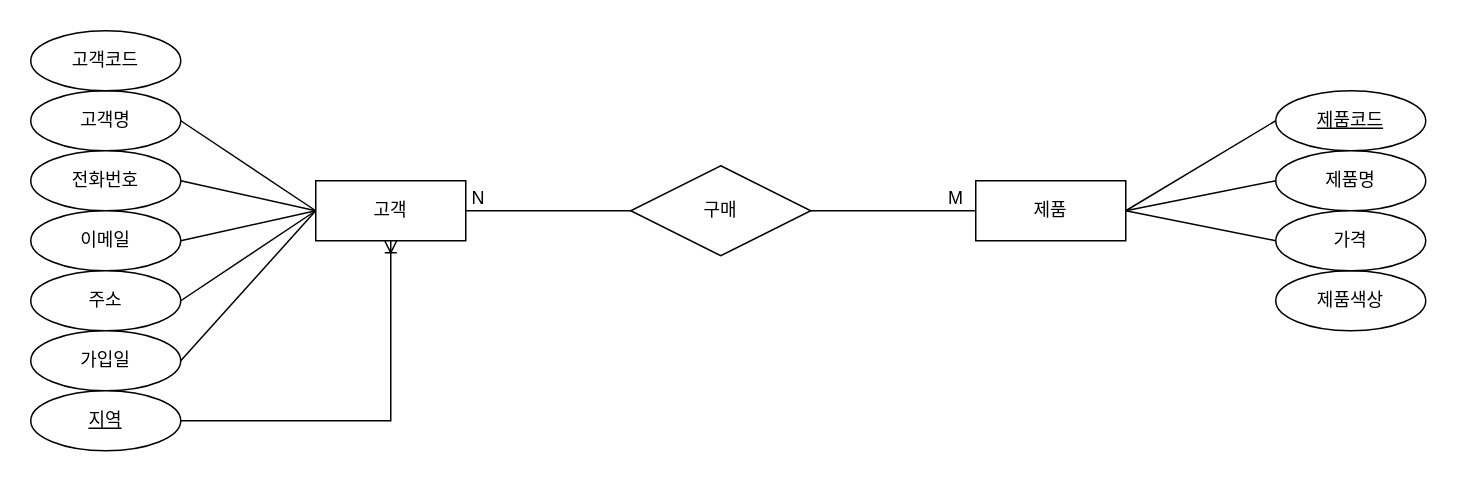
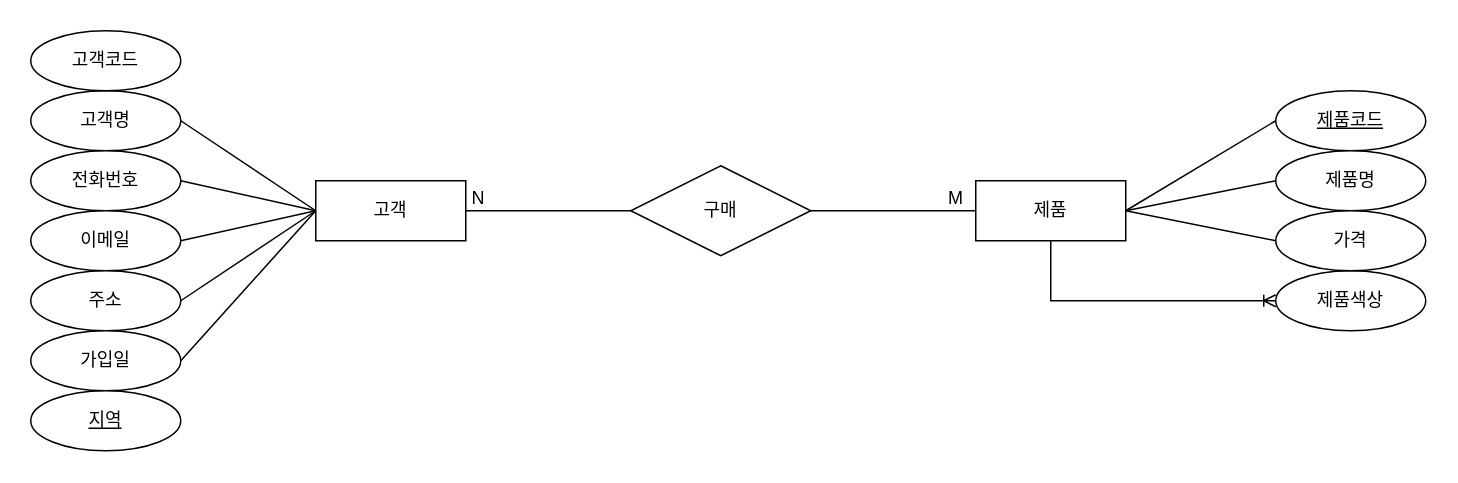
  <mxCell id="0" />
  <mxCell id="1" parent="0" />
  <mxCell id="2" value="고객명" style="ellipse;whiteSpace=wrap;html=1;align=center;" vertex="1" parent="1"><mxGeometry x="20" y="60" width="100" height="40" as="geometry" /></mxCell>
  <mxCell id="3" value="고객" style="whiteSpace=wrap;html=1;align=center;" vertex="1" parent="1"><mxGeometry x="210" y="120" width="100" height="40" as="geometry" /></mxCell>
  <mxCell id="4" value="전화번호" style="ellipse;whiteSpace=wrap;html=1;align=center;" vertex="1" parent="1"><mxGeometry x="20" y="100" width="100" height="40" as="geometry" /></mxCell>
  <mxCell id="5" value="이메일" style="ellipse;whiteSpace=wrap;html=1;align=center;" vertex="1" parent="1"><mxGeometry x="20" y="140" width="100" height="40" as="geometry" /></mxCell>
  <mxCell id="6" value="주소" style="ellipse;whiteSpace=wrap;html=1;align=center;" vertex="1" parent="1"><mxGeometry x="20" y="180" width="100" height="40" as="geometry" /></mxCell>
  <mxCell id="7" value="가입일" style="ellipse;whiteSpace=wrap;html=1;align=center;" vertex="1" parent="1"><mxGeometry x="20" y="220" width="100" height="40" as="geometry" /></mxCell>
  <mxCell id="8" value="" style="endArrow=none;html=1;rounded=0;exitX=1;exitY=0.5;exitDx=0;exitDy=0;entryX=0;entryY=0.5;entryDx=0;entryDy=0;" edge="1" parent="1" source="2" target="3"><mxGeometry relative="1" as="geometry"><mxPoint x="250" y="270" as="sourcePoint" /><mxPoint x="410" y="270" as="targetPoint" /></mxGeometry></mxCell>
  <mxCell id="9" value="" style="endArrow=none;html=1;rounded=0;exitX=1;exitY=0.5;exitDx=0;exitDy=0;entryX=0;entryY=0.5;entryDx=0;entryDy=0;" edge="1" parent="1" source="4" target="3"><mxGeometry relative="1" as="geometry"><mxPoint x="260" y="280" as="sourcePoint" /><mxPoint x="420" y="280" as="targetPoint" /></mxGeometry></mxCell>
  <mxCell id="10" value="" style="endArrow=none;html=1;rounded=0;exitX=1;exitY=0.5;exitDx=0;exitDy=0;entryX=0;entryY=0.5;entryDx=0;entryDy=0;" edge="1" parent="1" source="5" target="3"><mxGeometry relative="1" as="geometry"><mxPoint x="270" y="290" as="sourcePoint" /><mxPoint x="430" y="290" as="targetPoint" /></mxGeometry></mxCell>
  <mxCell id="11" value="" style="endArrow=none;html=1;rounded=0;exitX=1;exitY=0.5;exitDx=0;exitDy=0;entryX=0;entryY=0.5;entryDx=0;entryDy=0;" edge="1" parent="1" source="6" target="3"><mxGeometry relative="1" as="geometry"><mxPoint x="280" y="300" as="sourcePoint" /><mxPoint x="440" y="300" as="targetPoint" /></mxGeometry></mxCell>
  <mxCell id="12" value="" style="endArrow=none;html=1;rounded=0;exitX=1;exitY=0.5;exitDx=0;exitDy=0;entryX=0;entryY=0.5;entryDx=0;entryDy=0;" edge="1" parent="1" source="7" target="3"><mxGeometry relative="1" as="geometry"><mxPoint x="290" y="310" as="sourcePoint" /><mxPoint x="450" y="310" as="targetPoint" /></mxGeometry></mxCell>
  <mxCell id="13" value="제품" style="whiteSpace=wrap;html=1;align=center;" vertex="1" parent="1"><mxGeometry x="650" y="120" width="100" height="40" as="geometry" /></mxCell>
  <mxCell id="14" value="고객코드" style="ellipse;whiteSpace=wrap;html=1;align=center;" vertex="1" parent="1"><mxGeometry x="20" y="20" width="100" height="40" as="geometry" /></mxCell>
  <mxCell id="15" value="지역" style="ellipse;whiteSpace=wrap;html=1;align=center;fontStyle=4;" vertex="1" parent="1"><mxGeometry x="20" y="260" width="100" height="40" as="geometry" /></mxCell>
  <mxCell id="16" value="제품코드" style="ellipse;whiteSpace=wrap;html=1;align=center;fontStyle=4;" vertex="1" parent="1"><mxGeometry x="850" y="60" width="100" height="40" as="geometry" /></mxCell>
  <mxCell id="17" value="제품명" style="ellipse;whiteSpace=wrap;html=1;align=center;" vertex="1" parent="1"><mxGeometry x="850" y="100" width="100" height="40" as="geometry" /></mxCell>
  <mxCell id="18" value="제품색상" style="ellipse;whiteSpace=wrap;html=1;align=center;" vertex="1" parent="1"><mxGeometry x="850" y="180" width="100" height="40" as="geometry" /></mxCell>
  <mxCell id="19" value="가격" style="ellipse;whiteSpace=wrap;html=1;align=center;" vertex="1" parent="1"><mxGeometry x="850" y="140" width="100" height="40" as="geometry" /></mxCell>
  <mxCell id="20" value="" style="endArrow=none;html=1;rounded=0;exitX=1;exitY=0.5;exitDx=0;exitDy=0;entryX=0;entryY=0.5;entryDx=0;entryDy=0;" edge="1" parent="1" source="13" target="16"><mxGeometry relative="1" as="geometry"><mxPoint x="600" y="330" as="sourcePoint" /><mxPoint x="760" y="330" as="targetPoint" /></mxGeometry></mxCell>
  <mxCell id="21" value="" style="endArrow=none;html=1;rounded=0;exitX=1;exitY=0.5;exitDx=0;exitDy=0;entryX=0;entryY=0.5;entryDx=0;entryDy=0;" edge="1" parent="1" source="13" target="17"><mxGeometry relative="1" as="geometry"><mxPoint x="610" y="340" as="sourcePoint" /><mxPoint x="770" y="340" as="targetPoint" /></mxGeometry></mxCell>
  <mxCell id="22" value="" style="endArrow=none;html=1;rounded=0;exitX=1;exitY=0.5;exitDx=0;exitDy=0;entryX=0;entryY=0.5;entryDx=0;entryDy=0;" edge="1" parent="1" source="13" target="19"><mxGeometry relative="1" as="geometry"><mxPoint x="620" y="350" as="sourcePoint" /><mxPoint x="780" y="350" as="targetPoint" /></mxGeometry></mxCell>
- <mxCell id="23" value="" style="fontSize=12;html=1;endArrow=ERoneToMany;rounded=0;exitX=1;exitY=0.5;exitDx=0;exitDy=0;entryX=0.5;entryY=1;entryDx=0;entryDy=0;edgeStyle=orthogonalEdgeStyle;" edge="1" parent="1" source="15" target="3"><mxGeometry width="100" height="100" relative="1" as="geometry"><mxPoint x="430" y="380" as="sourcePoint" /><mxPoint x="530" y="280" as="targetPoint" /></mxGeometry></mxCell>
+ <mxCell id="24" value="" style="edgeStyle=orthogonalEdgeStyle;fontSize=12;html=1;endArrow=ERoneToMany;rounded=0;entryX=0;entryY=0.5;entryDx=0;entryDy=0;exitX=0.5;exitY=1;exitDx=0;exitDy=0;" edge="1" parent="1" source="13" target="18"><mxGeometry width="100" height="100" relative="1" as="geometry"><mxPoint x="670" y="340" as="sourcePoint" /><mxPoint x="730" y="280" as="targetPoint" /></mxGeometry></mxCell>
  <mxCell id="25" value="" style="endArrow=none;html=1;rounded=0;exitX=0;exitY=0.5;exitDx=0;exitDy=0;entryX=1;entryY=0.5;entryDx=0;entryDy=0;" edge="1" parent="1" source="13" target="3"><mxGeometry relative="1" as="geometry"><mxPoint x="400" y="330" as="sourcePoint" /><mxPoint x="560" y="330" as="targetPoint" /></mxGeometry></mxCell>
  <mxCell id="26" value="M" style="resizable=0;html=1;whiteSpace=wrap;align=left;verticalAlign=bottom;" connectable="0" vertex="1" parent="25"><mxGeometry x="-1" relative="1" as="geometry"><mxPoint x="-20" as="offset" /></mxGeometry></mxCell>
  <mxCell id="27" value="N" style="resizable=0;html=1;whiteSpace=wrap;align=right;verticalAlign=bottom;" connectable="0" vertex="1" parent="25"><mxGeometry x="1" relative="1" as="geometry"><mxPoint x="14" as="offset" /></mxGeometry></mxCell>
  <mxCell id="28" value="구매" style="shape=rhombus;perimeter=rhombusPerimeter;whiteSpace=wrap;html=1;align=center;" vertex="1" parent="1"><mxGeometry x="420" y="110" width="120" height="60" as="geometry" /></mxCell>
